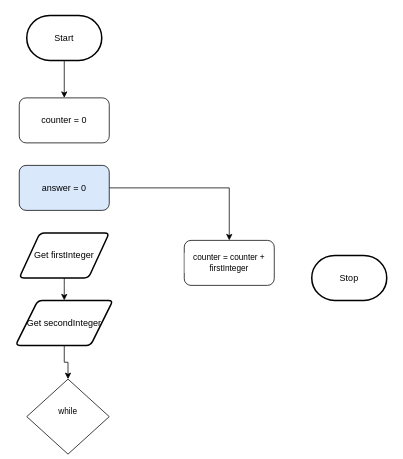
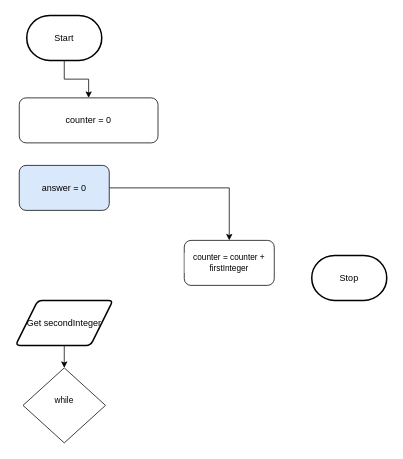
  <mxCell id="0" />
  <mxCell id="1" parent="0" />
  <mxCell id="2" value="Stop" style="strokeWidth=2;html=1;shape=mxgraph.flowchart.terminator;whiteSpace=wrap;" parent="1" vertex="1"><mxGeometry x="415" y="340" width="100" height="60" as="geometry" /></mxCell>
  <mxCell id="3" value="" style="edgeStyle=orthogonalEdgeStyle;html=1;rounded=0;curved=0;" parent="1" source="4" target="5" edge="1"><mxGeometry relative="1" as="geometry" /></mxCell>
  <mxCell id="4" value="Start" style="strokeWidth=2;html=1;shape=mxgraph.flowchart.terminator;whiteSpace=wrap;" parent="1" vertex="1"><mxGeometry x="35" y="20" width="100" height="60" as="geometry" /></mxCell>
- <mxCell id="5" value="counter = 0" style="rounded=1;whiteSpace=wrap;html=1;" parent="1" vertex="1"><mxGeometry x="25" y="130" width="120" height="60" as="geometry" /></mxCell>
- <mxCell id="6" value="" style="edgeStyle=orthogonalEdgeStyle;html=1;rounded=0;curved=0;" parent="1" source="7" target="9" edge="1"><mxGeometry relative="1" as="geometry"><Array as="points"><mxPoint x="85" y="380" /><mxPoint x="85" y="380" /></Array></mxGeometry></mxCell>
- <mxCell id="7" value="Get firstInteger" style="shape=parallelogram;html=1;strokeWidth=2;perimeter=parallelogramPerimeter;whiteSpace=wrap;rounded=1;arcSize=12;size=0.23;" parent="1" vertex="1"><mxGeometry x="25" y="310" width="120" height="60" as="geometry" /></mxCell>
+ <mxCell id="5" value="counter = 0" style="rounded=1;whiteSpace=wrap;html=1;" parent="1" vertex="1"><mxGeometry x="25" y="130" width="185" height="60" as="geometry" /></mxCell>
  <mxCell id="8" value="" style="edgeStyle=orthogonalEdgeStyle;shape=connector;curved=0;rounded=0;html=1;strokeColor=default;align=center;verticalAlign=middle;fontFamily=Helvetica;fontSize=11;fontColor=default;labelBackgroundColor=default;endArrow=classic;" edge="1" parent="1" source="9" target="13"><mxGeometry relative="1" as="geometry" /></mxCell>
  <mxCell id="9" value="Get secondInteger" style="shape=parallelogram;html=1;strokeWidth=2;perimeter=parallelogramPerimeter;whiteSpace=wrap;rounded=1;arcSize=12;size=0.23;" parent="1" vertex="1"><mxGeometry x="20" y="400" width="130" height="60" as="geometry" /></mxCell>
  <mxCell id="10" value="" style="edgeStyle=orthogonalEdgeStyle;html=1;rounded=0;curved=0;" edge="1" parent="1" source="11" target="12"><mxGeometry relative="1" as="geometry" /></mxCell>
  <mxCell id="11" value="answer = 0" style="rounded=1;whiteSpace=wrap;html=1;fillColor=#dae8fc;" vertex="1" parent="1"><mxGeometry x="25" y="220" width="120" height="60" as="geometry" /></mxCell>
  <mxCell id="12" value="counter = counter + firstInteger" style="rounded=1;whiteSpace=wrap;html=1;fontFamily=Helvetica;fontSize=11;fontColor=default;labelBackgroundColor=default;" vertex="1" parent="1"><mxGeometry x="245" y="320" width="120" height="60" as="geometry" /></mxCell>
- <mxCell id="13" value="while&lt;div&gt;&lt;br&gt;&lt;/div&gt;" style="rhombus;whiteSpace=wrap;html=1;fontFamily=Helvetica;fontSize=11;fontColor=default;labelBackgroundColor=default;" vertex="1" parent="1"><mxGeometry x="35" y="505" width="110" height="100" as="geometry" /></mxCell>
+ <mxCell id="13" value="while&lt;div&gt;&lt;br&gt;&lt;/div&gt;" style="rhombus;whiteSpace=wrap;html=1;fontFamily=Helvetica;fontSize=11;fontColor=default;labelBackgroundColor=default;" vertex="1" parent="1"><mxGeometry x="30" y="490" width="110" height="100" as="geometry" /></mxCell>
